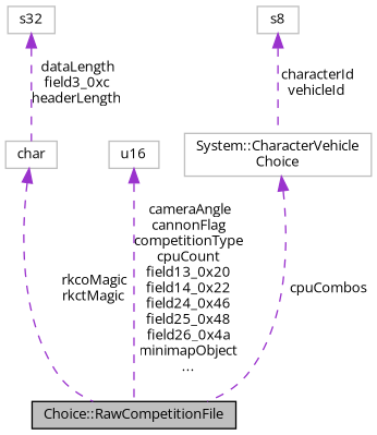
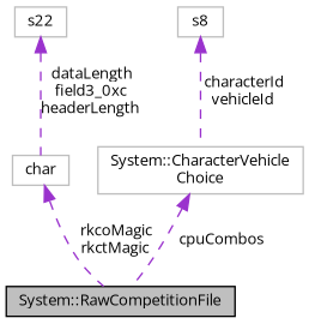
  digraph {
    fontname="Open Sans"
    node [color=grey75 fillcolor=white fontname="Open Sans" fontsize=10 shape=record style=filled]
    edge [color=darkorchid3 dir=back fontname="Open Sans" fontsize=10 labelfontname=FreeMono labelfontsize=10 style=dashed]
-   n1 [color=black fillcolor=grey75 fontcolor=black height=0.2 label="Choice::RawCompetitionFile" width=0.4]
+   n1 [color=black fillcolor=grey75 fontcolor=black height=0.2 label="System::RawCompetitionFile" width=0.4]
    n2 [height=0.2 label=char width=0.4]
-   n3 [height=0.2 label=s32 width=0.4]
-   n4 [height=0.2 label=u16 width=0.4]
+   n3 [height=0.2 label=s22 width=0.4]
    n5 [height=0.2 label="System::CharacterVehicle\lChoice" width=0.4]
    n6 [height=0.2 label=s8 width=0.4]
    n2 -> n1 [label=" rkcoMagic\nrkctMagic"]
    n3 -> n2 [label=" dataLength\nfield3_0xc\nheaderLength"]
-   n4 -> n1 [label=" cameraAngle\ncannonFlag\ncompetitionType\ncpuCount\nfield13_0x20\nfield14_0x22\nfield24_0x46\nfield25_0x48\nfield26_0x4a\nminimapObject\n..."]
    n5 -> n1 [label=" cpuCombos"]
    n6 -> n5 [label=" characterId\nvehicleId"]
  }
